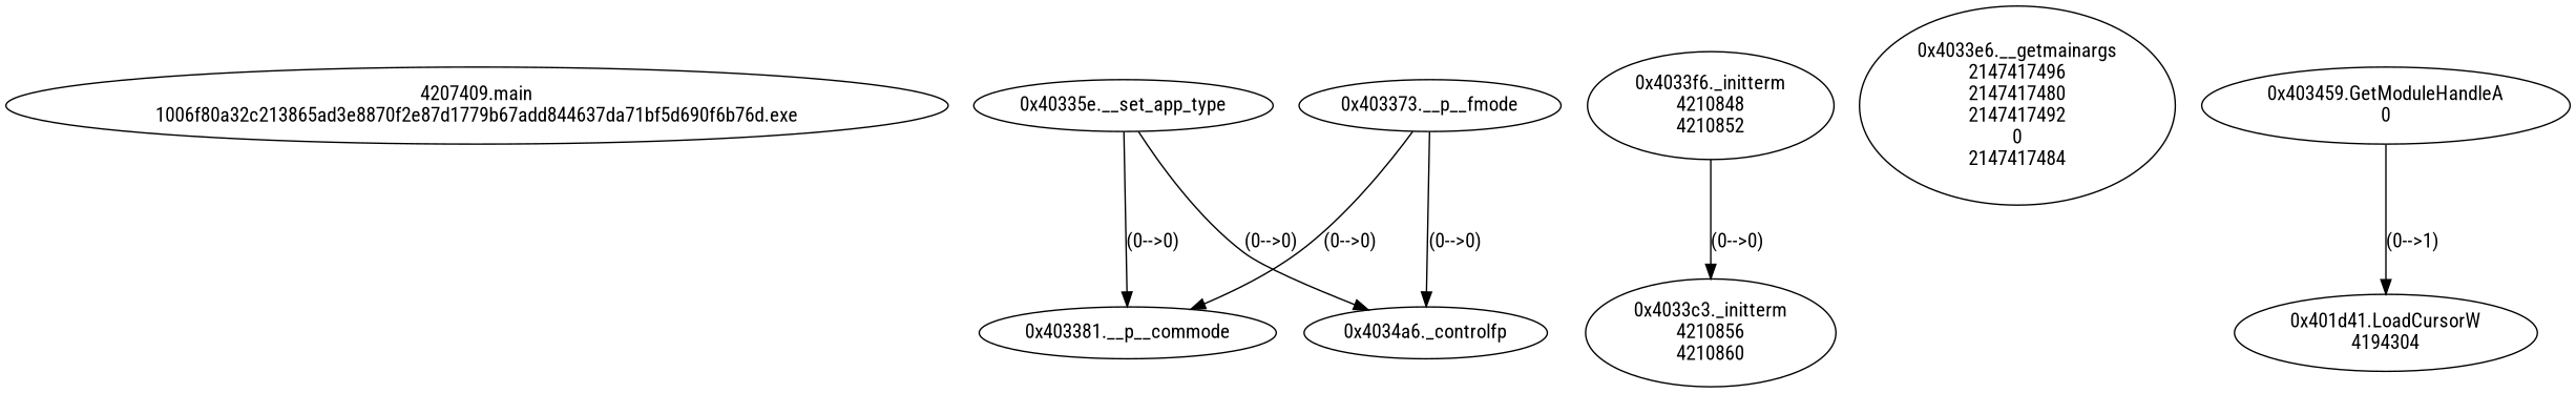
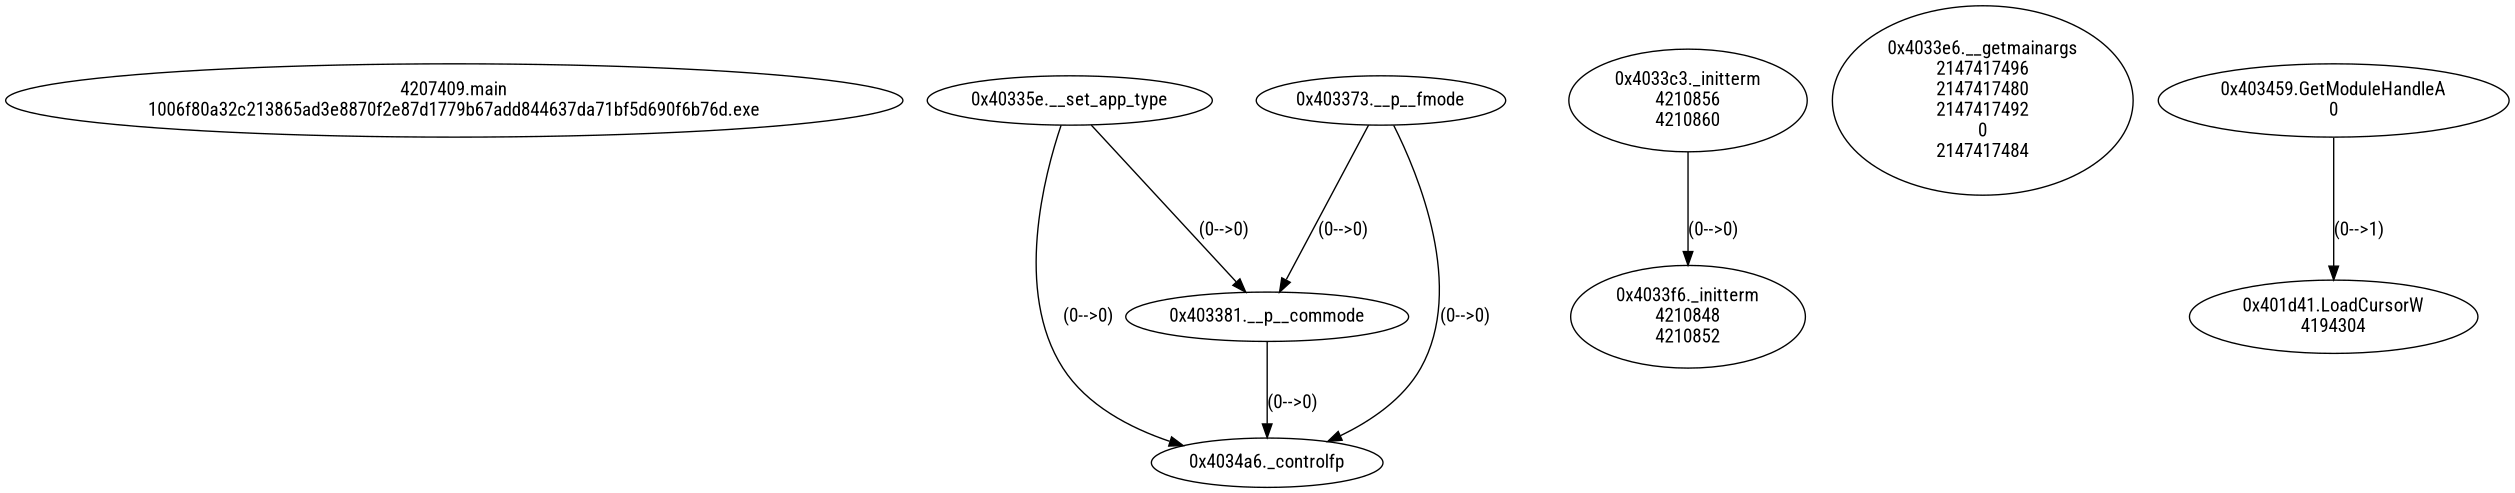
  digraph {
    fontname="Roboto Condensed"
    node [fontname="Roboto Condensed"]
    edge [fontname="Roboto Condensed"]
    n1 [label="4207409.main\n1006f80a32c213865ad3e8870f2e87d1779b67add844637da71bf5d690f6b76d.exe"]
    n2 [label="0x40335e.__set_app_type\n"]
    n3 [label="0x403381.__p__commode\n"]
    n4 [label="0x4034a6._controlfp\n"]
    n5 [label="0x403373.__p__fmode\n"]
    n6 [label="0x4033c3._initterm\n4210856\n4210860"]
    n7 [label="0x4033f6._initterm\n4210848\n4210852"]
    n8 [label="0x4033e6.__getmainargs\n2147417496\n2147417480\n2147417492\n0\n2147417484"]
    n9 [label="0x403459.GetModuleHandleA\n0"]
    n10 [label="0x401d41.LoadCursorW\n4194304\n"]
    n2 -> n3 [label="(0-->0)"]
    n2 -> n4 [label="(0-->0)"]
+   n3 -> n4 [label="(0-->0)"]
    n5 -> n3 [label="(0-->0)"]
    n5 -> n4 [label="(0-->0)"]
-   n7 -> n6 [label="(0-->0)"]
+   n6 -> n7 [label="(0-->0)"]
    n9 -> n10 [label="(0-->1)"]
  }
